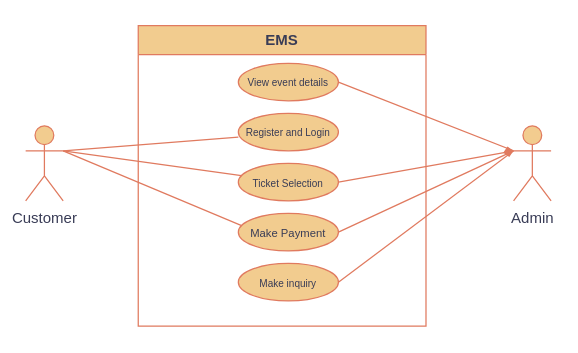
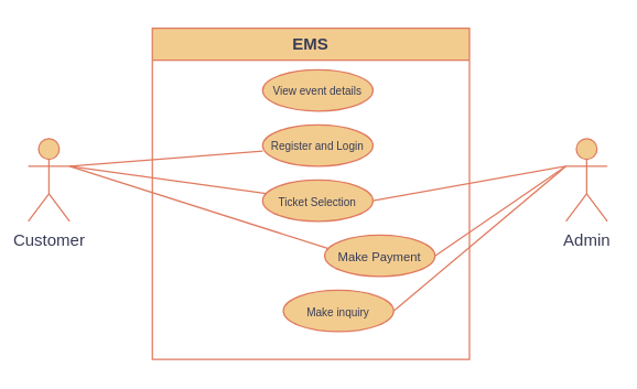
  <mxCell id="0" />
  <mxCell id="1" parent="0" />
  <mxCell id="2" value="EMS" style="swimlane;whiteSpace=wrap;html=1;strokeColor=#E07A5F;fontColor=#393C56;fillColor=#F2CC8F;" parent="1" vertex="1"><mxGeometry x="110" y="20" width="230" height="240" as="geometry" /></mxCell>
  <mxCell id="3" value="&lt;font style=&quot;font-size: 8px;&quot;&gt;View event details&lt;/font&gt;" style="ellipse;whiteSpace=wrap;html=1;strokeColor=#E07A5F;fontColor=#393C56;fillColor=#F2CC8F;" parent="2" vertex="1"><mxGeometry x="80" y="30" width="80" height="30" as="geometry" /></mxCell>
  <mxCell id="4" value="&lt;font style=&quot;font-size: 8px;&quot;&gt;Register and Login&lt;/font&gt;" style="ellipse;whiteSpace=wrap;html=1;strokeColor=#E07A5F;fontColor=#393C56;fillColor=#F2CC8F;" parent="2" vertex="1"><mxGeometry x="80" y="70" width="80" height="30" as="geometry" /></mxCell>
  <mxCell id="5" value="&lt;font style=&quot;font-size: 8px;&quot;&gt;Ticket Selection&lt;/font&gt;" style="ellipse;whiteSpace=wrap;html=1;strokeColor=#E07A5F;fontColor=#393C56;fillColor=#F2CC8F;" parent="2" vertex="1"><mxGeometry x="80" y="110" width="80" height="30" as="geometry" /></mxCell>
- <mxCell id="6" value="&lt;font style=&quot;font-size: 9px;&quot;&gt;Make Payment&lt;/font&gt;" style="ellipse;whiteSpace=wrap;html=1;strokeColor=#E07A5F;fontColor=#393C56;fillColor=#F2CC8F;" parent="2" vertex="1"><mxGeometry x="80" y="150" width="80" height="30" as="geometry" /></mxCell>
- <mxCell id="7" value="&lt;font style=&quot;font-size: 8px;&quot;&gt;Make inquiry&lt;/font&gt;" style="ellipse;whiteSpace=wrap;html=1;strokeColor=#E07A5F;fontColor=#393C56;fillColor=#F2CC8F;" parent="2" vertex="1"><mxGeometry x="80" y="190" width="80" height="30" as="geometry" /></mxCell>
+ <mxCell id="6" value="&lt;font style=&quot;font-size: 9px;&quot;&gt;Make Payment&lt;/font&gt;" style="ellipse;whiteSpace=wrap;html=1;strokeColor=#E07A5F;fontColor=#393C56;fillColor=#F2CC8F;" parent="2" vertex="1"><mxGeometry x="125" y="150" width="80" height="30" as="geometry" /></mxCell>
+ <mxCell id="7" value="&lt;font style=&quot;font-size: 8px;&quot;&gt;Make inquiry&lt;/font&gt;" style="ellipse;whiteSpace=wrap;html=1;strokeColor=#E07A5F;fontColor=#393C56;fillColor=#F2CC8F;" parent="2" vertex="1"><mxGeometry x="95" y="190" width="80" height="30" as="geometry" /></mxCell>
  <mxCell id="8" value="Customer" style="shape=umlActor;verticalLabelPosition=bottom;verticalAlign=top;html=1;outlineConnect=0;strokeColor=#E07A5F;fontColor=#393C56;fillColor=#F2CC8F;" parent="1" vertex="1"><mxGeometry x="20" y="100" width="30" height="60" as="geometry" /></mxCell>
  <mxCell id="9" value="Admin" style="shape=umlActor;verticalLabelPosition=bottom;verticalAlign=top;html=1;outlineConnect=0;strokeColor=#E07A5F;fontColor=#393C56;fillColor=#F2CC8F;" parent="1" vertex="1"><mxGeometry x="410" y="100" width="30" height="60" as="geometry" /></mxCell>
  <mxCell id="10" value="" style="endArrow=none;html=1;rounded=0;strokeColor=#E07A5F;fontColor=#393C56;fillColor=#F2CC8F;exitX=1;exitY=0.333;exitDx=0;exitDy=0;exitPerimeter=0;" parent="1" source="8" edge="1"><mxGeometry width="50" height="50" relative="1" as="geometry"><mxPoint x="40" y="185" as="sourcePoint" /><mxPoint x="190" y="109" as="targetPoint" /></mxGeometry></mxCell>
  <mxCell id="11" value="" style="endArrow=none;html=1;rounded=0;strokeColor=#E07A5F;fontColor=#393C56;fillColor=#F2CC8F;" parent="1" target="5" edge="1"><mxGeometry width="50" height="50" relative="1" as="geometry"><mxPoint x="50" y="120" as="sourcePoint" /><mxPoint x="259" y="170" as="targetPoint" /></mxGeometry></mxCell>
  <mxCell id="12" value="" style="endArrow=none;html=1;rounded=0;strokeColor=#E07A5F;fontColor=#393C56;fillColor=#F2CC8F;entryX=0.027;entryY=0.319;entryDx=0;entryDy=0;entryPerimeter=0;" parent="1" target="6" edge="1"><mxGeometry width="50" height="50" relative="1" as="geometry"><mxPoint x="50" y="120" as="sourcePoint" /><mxPoint x="232" y="160" as="targetPoint" /></mxGeometry></mxCell>
- <mxCell id="13" value="" style="endArrow=none;html=1;rounded=0;strokeColor=#E07A5F;fontColor=#393C56;fillColor=#F2CC8F;entryX=0;entryY=0.333;entryDx=0;entryDy=0;entryPerimeter=0;exitX=1;exitY=0.5;exitDx=0;exitDy=0;" parent="1" source="3" target="9" edge="1"><mxGeometry width="50" height="50" relative="1" as="geometry"><mxPoint x="190" y="210" as="sourcePoint" /><mxPoint x="240" y="160" as="targetPoint" /></mxGeometry></mxCell>
- <mxCell id="14" value="" style="endArrow=diamond;html=1;rounded=0;strokeColor=#E07A5F;fontColor=#393C56;fillColor=#F2CC8F;entryX=0;entryY=0.333;entryDx=0;entryDy=0;entryPerimeter=0;exitX=1;exitY=0.5;exitDx=0;exitDy=0;" parent="1" source="5" target="9" edge="1"><mxGeometry width="50" height="50" relative="1" as="geometry"><mxPoint x="280" y="110" as="sourcePoint" /><mxPoint x="420" y="125" as="targetPoint" /></mxGeometry></mxCell>
+ <mxCell id="14" value="" style="endArrow=none;html=1;rounded=0;strokeColor=#E07A5F;fontColor=#393C56;fillColor=#F2CC8F;entryX=0;entryY=0.333;entryDx=0;entryDy=0;entryPerimeter=0;exitX=1;exitY=0.5;exitDx=0;exitDy=0;" parent="1" source="5" target="9" edge="1"><mxGeometry width="50" height="50" relative="1" as="geometry"><mxPoint x="280" y="110" as="sourcePoint" /><mxPoint x="420" y="125" as="targetPoint" /></mxGeometry></mxCell>
  <mxCell id="15" value="" style="endArrow=none;html=1;rounded=0;strokeColor=#E07A5F;fontColor=#393C56;fillColor=#F2CC8F;exitX=1;exitY=0.5;exitDx=0;exitDy=0;" parent="1" source="6" edge="1"><mxGeometry width="50" height="50" relative="1" as="geometry"><mxPoint x="300" y="175" as="sourcePoint" /><mxPoint x="410" y="120" as="targetPoint" /></mxGeometry></mxCell>
  <mxCell id="16" value="" style="endArrow=none;html=1;rounded=0;strokeColor=#E07A5F;fontColor=#393C56;fillColor=#F2CC8F;exitX=1;exitY=0.5;exitDx=0;exitDy=0;" parent="1" source="7" edge="1"><mxGeometry width="50" height="50" relative="1" as="geometry"><mxPoint x="390" y="245" as="sourcePoint" /><mxPoint x="410" y="120" as="targetPoint" /></mxGeometry></mxCell>
